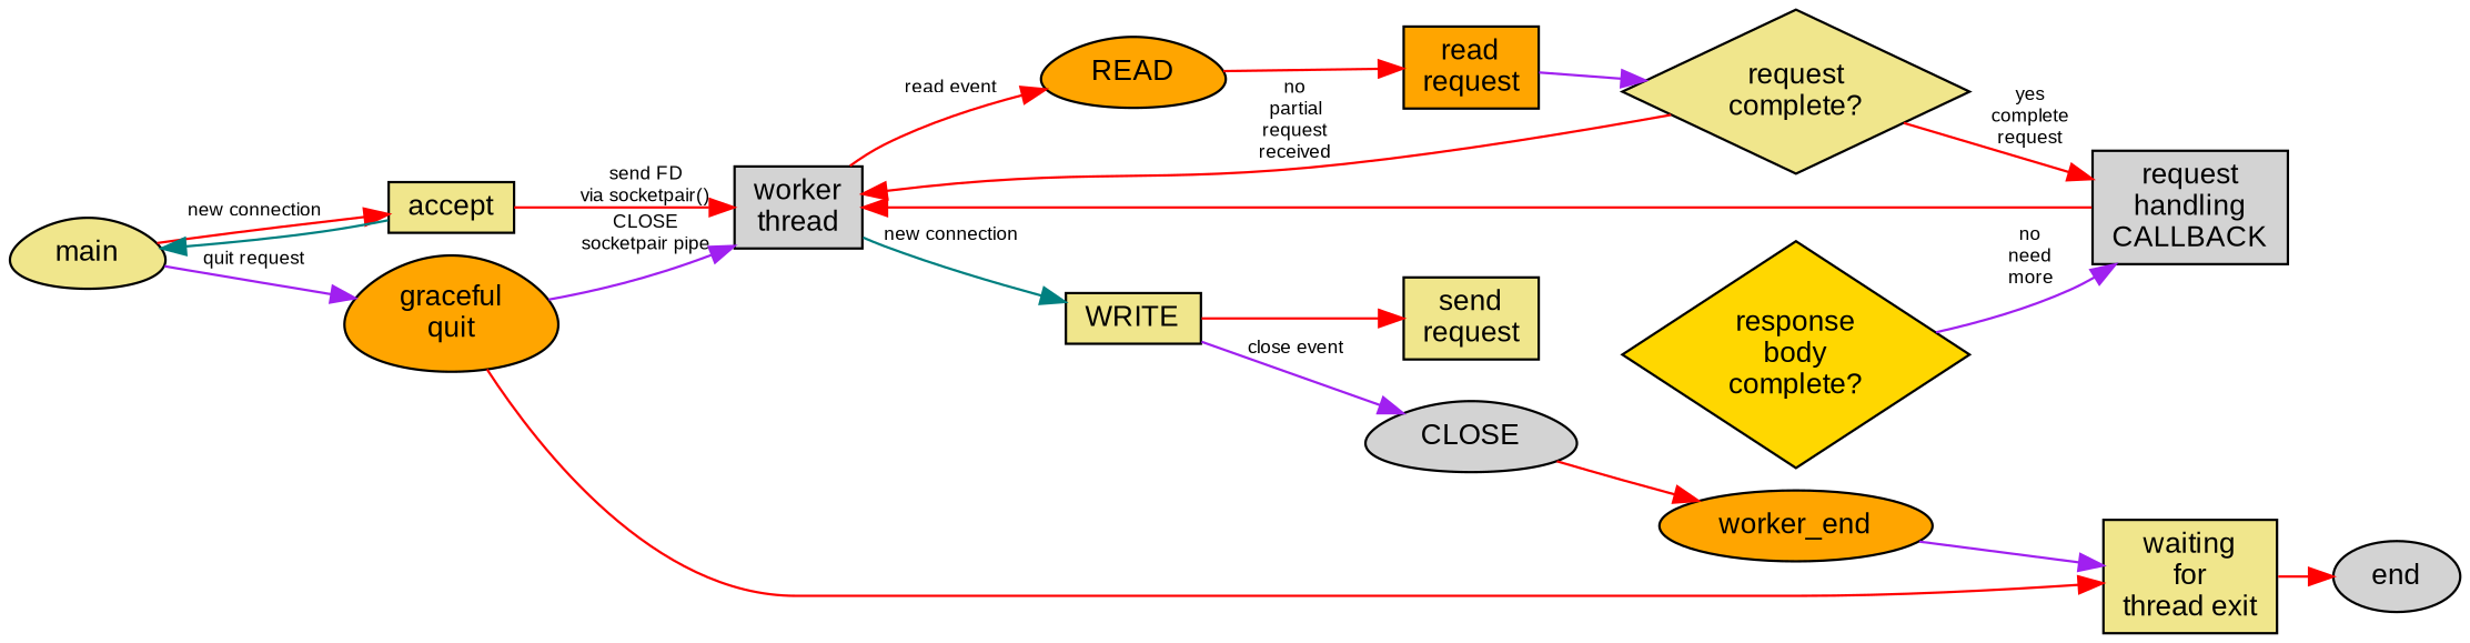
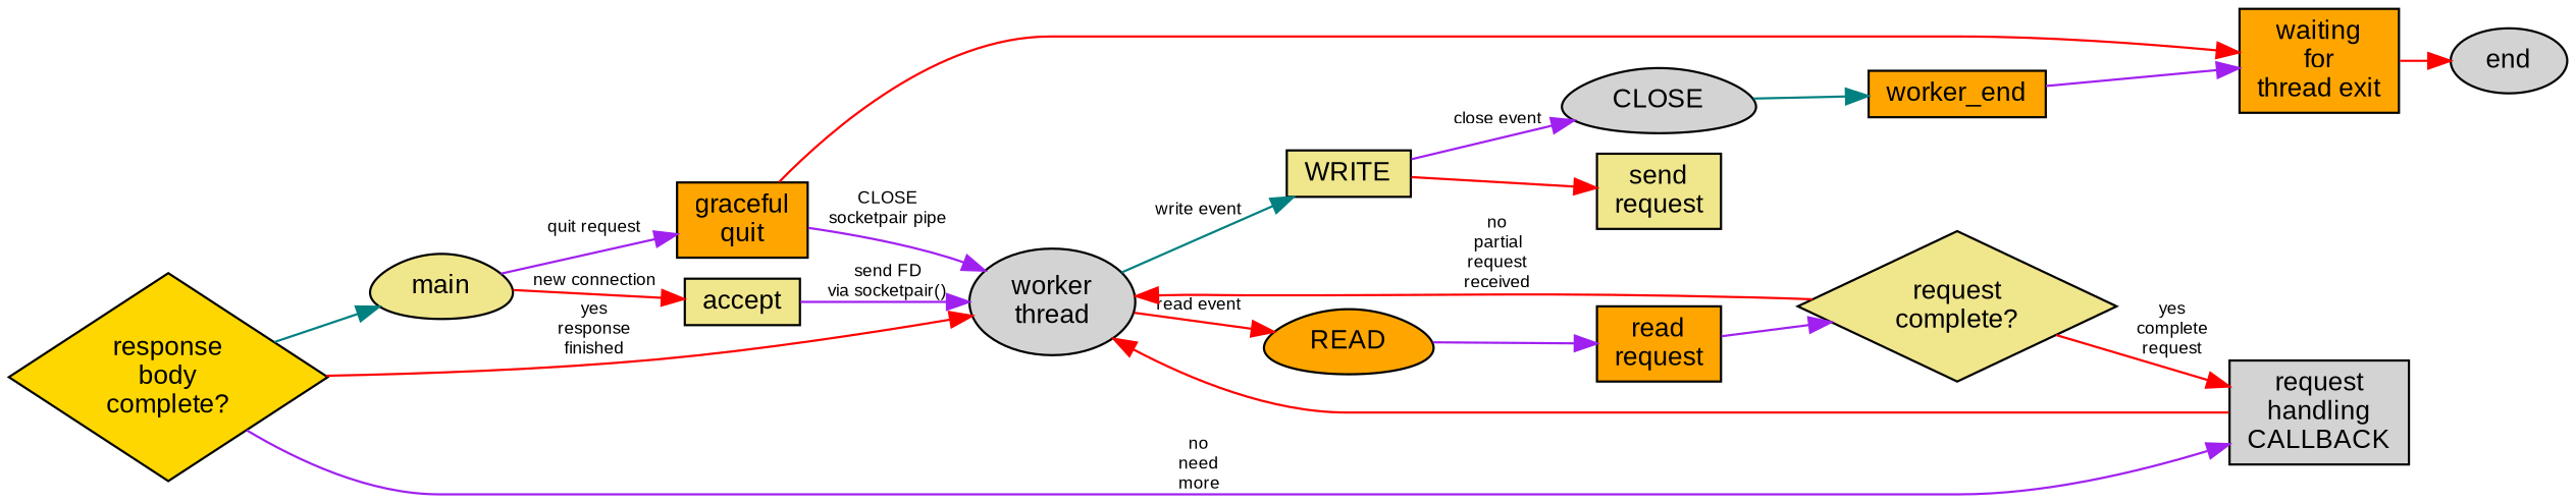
  digraph {
    fontname=Arial
    nodesep=0.125
    rankdir=LR
    ranksep=0.25
    node [fillcolor=khaki fontcolor=black fontname=Arial fontsize=12 shape=box style=filled]
    edge [color=red fontname=Arial fontsize=8]
    main [height=0 shape=egg width=0]
    accept [height=0 width=0]
-   n3 [fillcolor=orange height=0 label="graceful\nquit" shape=egg width=0]
-   n4 [fillcolor=lightgrey height=0 label="worker\nthread" width=0]
-   n5 [height=0 label="waiting\nfor\nthread exit" width=0]
+   n3 [fillcolor=orange height=0 label="graceful\nquit" width=0]
+   n4 [fillcolor=lightgrey height=0 label="worker\nthread" shape=ellipse width=0]
+   n5 [fillcolor=orange height=0 label="waiting\nfor\nthread exit" width=0]
    n6 [fillcolor=orange height=0 label=READ shape=egg width=0]
    n7 [height=0 label=WRITE width=0]
    n8 [fillcolor=orange height=0 label="read\nrequest" width=0]
    n9 [fillcolor=lightgrey height=0 label=CLOSE shape=egg width=0]
    n10 [height=0 label="send\nrequest" width=0]
-   worker_end [fillcolor=orange height=0 shape=ellipse width=0]
+   worker_end [fillcolor=orange height=0 width=0]
    end [fillcolor=lightgrey height=0 shape=ellipse width=0]
    n13 [height=0 label="request\ncomplete?" shape=diamond width=0]
    n14 [fillcolor=lightgrey height=0 label="request\nhandling\nCALLBACK" width=0]
    n15 [fillcolor=gold height=0 label="response\nbody\ncomplete?" shape=diamond width=0]
    main -> accept [label="new connection"]
    main -> n3 [color=purple label="quit request"]
-   accept -> main [color=teal]
-   accept -> n4 [label="send FD\nvia socketpair()"]
+   n15 -> main [color=teal]
+   accept -> n4 [color=purple label="send FD\nvia socketpair()"]
    n3 -> n4 [color=purple label="CLOSE\nsocketpair pipe"]
    n3 -> n5
    n4 -> n6 [label="read event"]
-   n4 -> n7 [color=teal label="new connection"]
+   n4 -> n7 [color=teal label="write event"]
    n5 -> end
-   n6 -> n8
+   n6 -> n8 [color=purple]
    n7 -> n9 [color=purple label="close event"]
    n7 -> n10
    n8 -> n13 [color=purple]
-   n9 -> worker_end
+   n9 -> worker_end [color=teal]
    worker_end -> n5 [color=purple]
    n13 -> n4 [label="no\npartial\nrequest\nreceived"]
    n13 -> n14 [label="yes\ncomplete\nrequest"]
    n14 -> n4
+   n15 -> n4 [label="yes\nresponse\nfinished"]
    n15 -> n14 [color=purple label="no\nneed\nmore"]
  }
